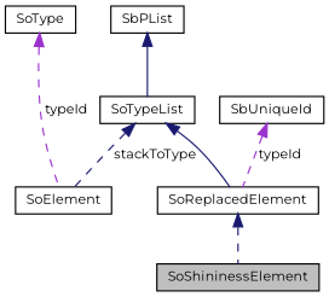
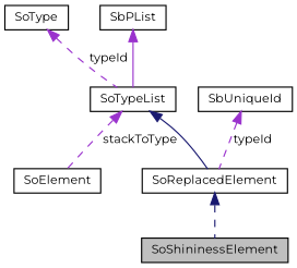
  digraph {
    fontname=Montserrat
    node [color=black fillcolor=white fontname=Montserrat fontsize=10 shape=record style=filled]
    edge [color=midnightblue dir=back fontname=Montserrat fontsize=10 labelfontname=Helvetica labelfontsize=10 style=dashed]
    n1 [fillcolor=grey75 fontcolor=black height=0.2 label=SoShininessElement width=0.4]
    n2 [height=0.2 label=SoReplacedElement width=0.4]
    n3 [height=0.2 label=SoElement width=0.4]
    n4 [height=0.2 label=SoTypeList width=0.4]
    n5 [height=0.2 label=SbPList width=0.4]
    n6 [height=0.2 label=SoType width=0.4]
    n7 [height=0.2 label=SbUniqueId width=0.4]
    n2 -> n1
    n4 -> n2 [style=solid]
-   n4 -> n3 [label=" stackToType"]
-   n5 -> n4 [style=solid]
-   n6 -> n3 [color=darkorchid3 label=" typeId"]
+   n4 -> n3 [color=darkorchid3 label=" stackToType"]
+   n5 -> n4 [color=darkorchid3 style=solid]
+   n6 -> n4 [color=darkorchid3 label=" typeId"]
    n7 -> n2 [color=darkorchid3 label=" typeId"]
  }
